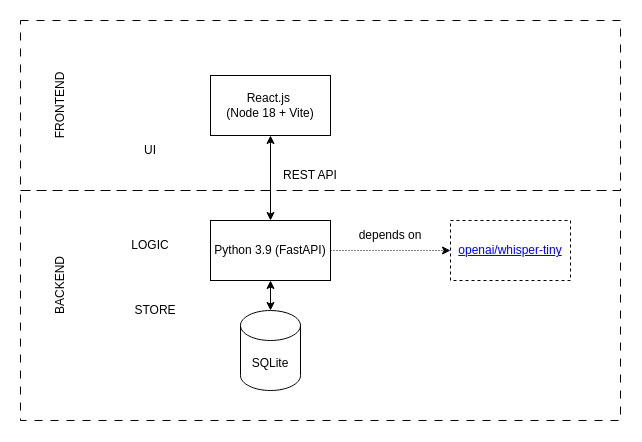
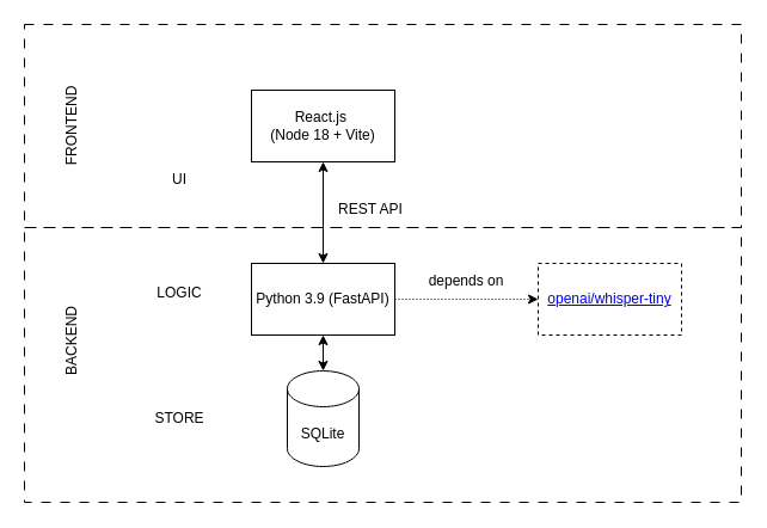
  <mxCell id="0" />
  <mxCell id="1" parent="0" />
  <mxCell id="2" value="" style="rounded=0;whiteSpace=wrap;html=1;fillColor=none;dashed=1;dashPattern=8 8;" vertex="1" parent="1"><mxGeometry x="20" y="190" width="600" height="230" as="geometry" /></mxCell>
  <mxCell id="3" value="" style="rounded=0;whiteSpace=wrap;html=1;fillColor=none;dashed=1;dashPattern=8 8;" vertex="1" parent="1"><mxGeometry x="20" y="20" width="600" height="170" as="geometry" /></mxCell>
  <mxCell id="4" value="FRONTEND" style="text;html=1;align=center;verticalAlign=middle;whiteSpace=wrap;rounded=0;rotation=-90;" vertex="1" parent="1"><mxGeometry x="30" y="90" width="60" height="30" as="geometry" /></mxCell>
  <mxCell id="5" value="BACKEND" style="text;html=1;align=center;verticalAlign=middle;whiteSpace=wrap;rounded=0;rotation=-90;" vertex="1" parent="1"><mxGeometry x="30" y="270" width="60" height="30" as="geometry" /></mxCell>
  <mxCell id="6" value="UI" style="text;html=1;align=center;verticalAlign=middle;whiteSpace=wrap;rounded=0;" vertex="1" parent="1"><mxGeometry x="120" y="135" width="60" height="30" as="geometry" /></mxCell>
  <mxCell id="7" value="LOGIC" style="text;html=1;align=center;verticalAlign=middle;whiteSpace=wrap;rounded=0;" vertex="1" parent="1"><mxGeometry x="120" y="230" width="60" height="30" as="geometry" /></mxCell>
- <mxCell id="8" value="STORE" style="text;html=1;align=center;verticalAlign=middle;whiteSpace=wrap;rounded=0;" vertex="1" parent="1"><mxGeometry x="125" y="295" width="60" height="30" as="geometry" /></mxCell>
+ <mxCell id="8" value="STORE" style="text;html=1;align=center;verticalAlign=middle;whiteSpace=wrap;rounded=0;" vertex="1" parent="1"><mxGeometry x="120" y="335" width="60" height="30" as="geometry" /></mxCell>
  <mxCell id="9" value="SQLite" style="shape=cylinder3;whiteSpace=wrap;html=1;boundedLbl=1;backgroundOutline=1;size=15;" vertex="1" parent="1"><mxGeometry x="240" y="310" width="60" height="80" as="geometry" /></mxCell>
  <mxCell id="10" style="edgeStyle=orthogonalEdgeStyle;rounded=0;orthogonalLoop=1;jettySize=auto;html=1;exitX=1;exitY=0.5;exitDx=0;exitDy=0;entryX=0;entryY=0.5;entryDx=0;entryDy=0;dashed=1;dashPattern=1 2;" edge="1" parent="1" source="11" target="16"><mxGeometry relative="1" as="geometry" /></mxCell>
  <mxCell id="11" value="Python 3.9 (FastAPI)" style="rounded=0;whiteSpace=wrap;html=1;" vertex="1" parent="1"><mxGeometry x="210" y="220" width="120" height="60" as="geometry" /></mxCell>
  <mxCell id="12" value="React.js&amp;nbsp;&lt;br&gt;(Node 18 + Vite)" style="rounded=0;whiteSpace=wrap;html=1;" vertex="1" parent="1"><mxGeometry x="210" y="75" width="120" height="60" as="geometry" /></mxCell>
  <mxCell id="13" value="" style="endArrow=classic;startArrow=classic;html=1;rounded=0;entryX=0.5;entryY=1;entryDx=0;entryDy=0;exitX=0.5;exitY=0;exitDx=0;exitDy=0;" edge="1" parent="1" source="11" target="12"><mxGeometry width="50" height="50" relative="1" as="geometry"><mxPoint x="220" y="230" as="sourcePoint" /><mxPoint x="270" y="180" as="targetPoint" /></mxGeometry></mxCell>
  <mxCell id="14" value="REST API" style="text;html=1;align=center;verticalAlign=middle;whiteSpace=wrap;rounded=0;" vertex="1" parent="1"><mxGeometry x="280" y="160" width="60" height="30" as="geometry" /></mxCell>
  <mxCell id="15" value="" style="endArrow=classic;startArrow=classic;html=1;rounded=0;entryX=0.5;entryY=1;entryDx=0;entryDy=0;exitX=0.5;exitY=0;exitDx=0;exitDy=0;exitPerimeter=0;" edge="1" parent="1" source="9" target="11"><mxGeometry width="50" height="50" relative="1" as="geometry"><mxPoint x="220" y="230" as="sourcePoint" /><mxPoint x="270" y="180" as="targetPoint" /></mxGeometry></mxCell>
  <mxCell id="16" value="&lt;a href=&quot;https://huggingface.co/openai/whisper-tiny&quot;&gt;openai/whisper-tiny&lt;/a&gt;" style="rounded=0;whiteSpace=wrap;html=1;dashed=1;" vertex="1" parent="1"><mxGeometry x="450" y="220" width="120" height="60" as="geometry" /></mxCell>
  <mxCell id="17" value="depends on" style="text;html=1;align=center;verticalAlign=middle;whiteSpace=wrap;rounded=0;" vertex="1" parent="1"><mxGeometry x="350" y="220" width="80" height="30" as="geometry" /></mxCell>
